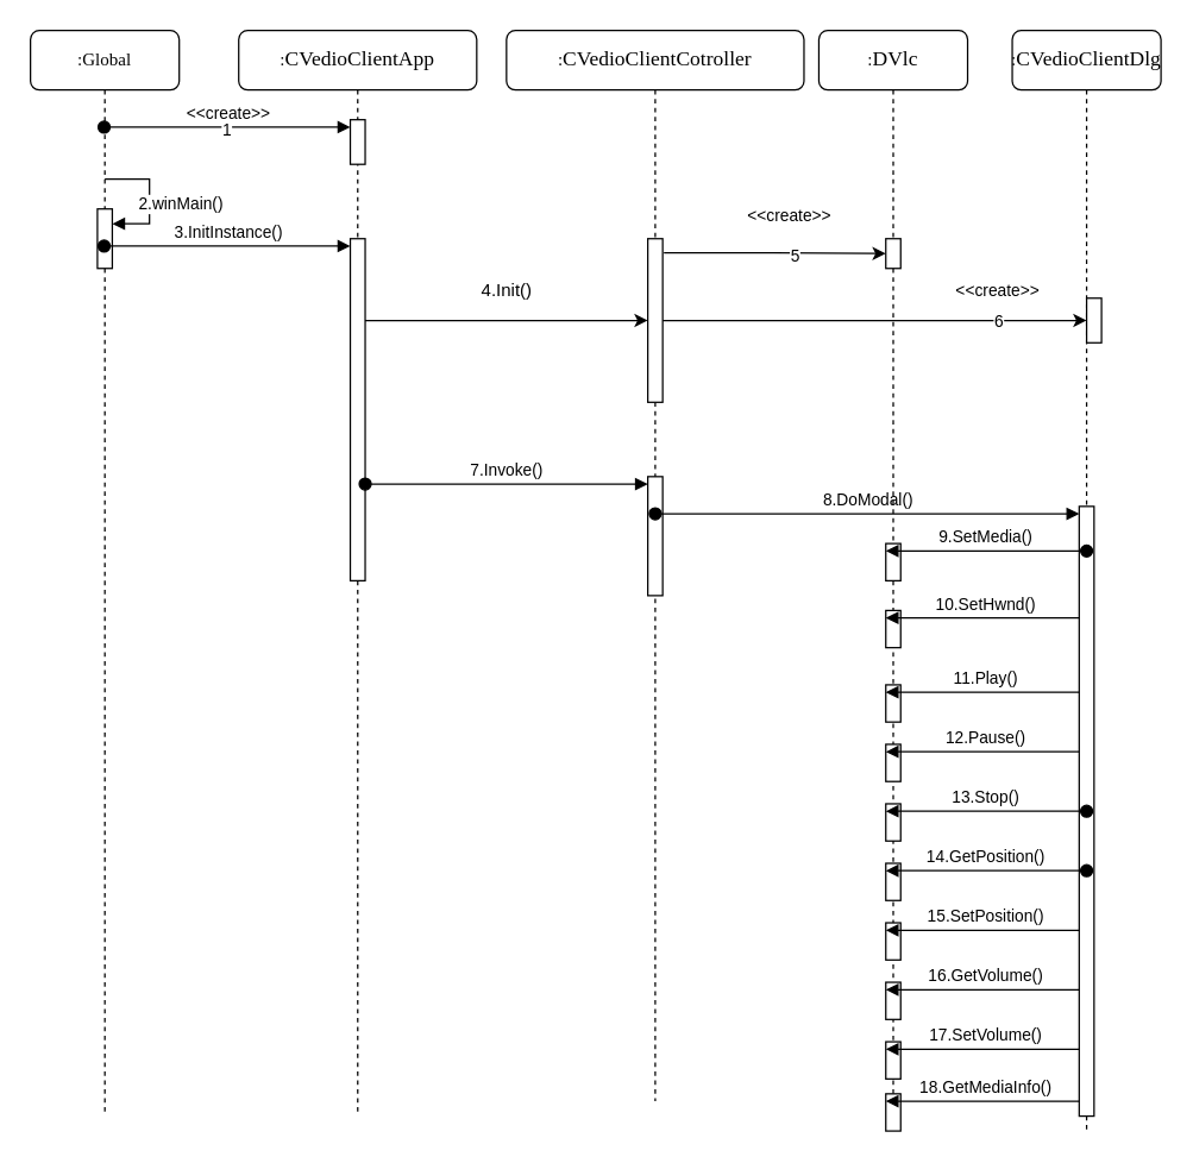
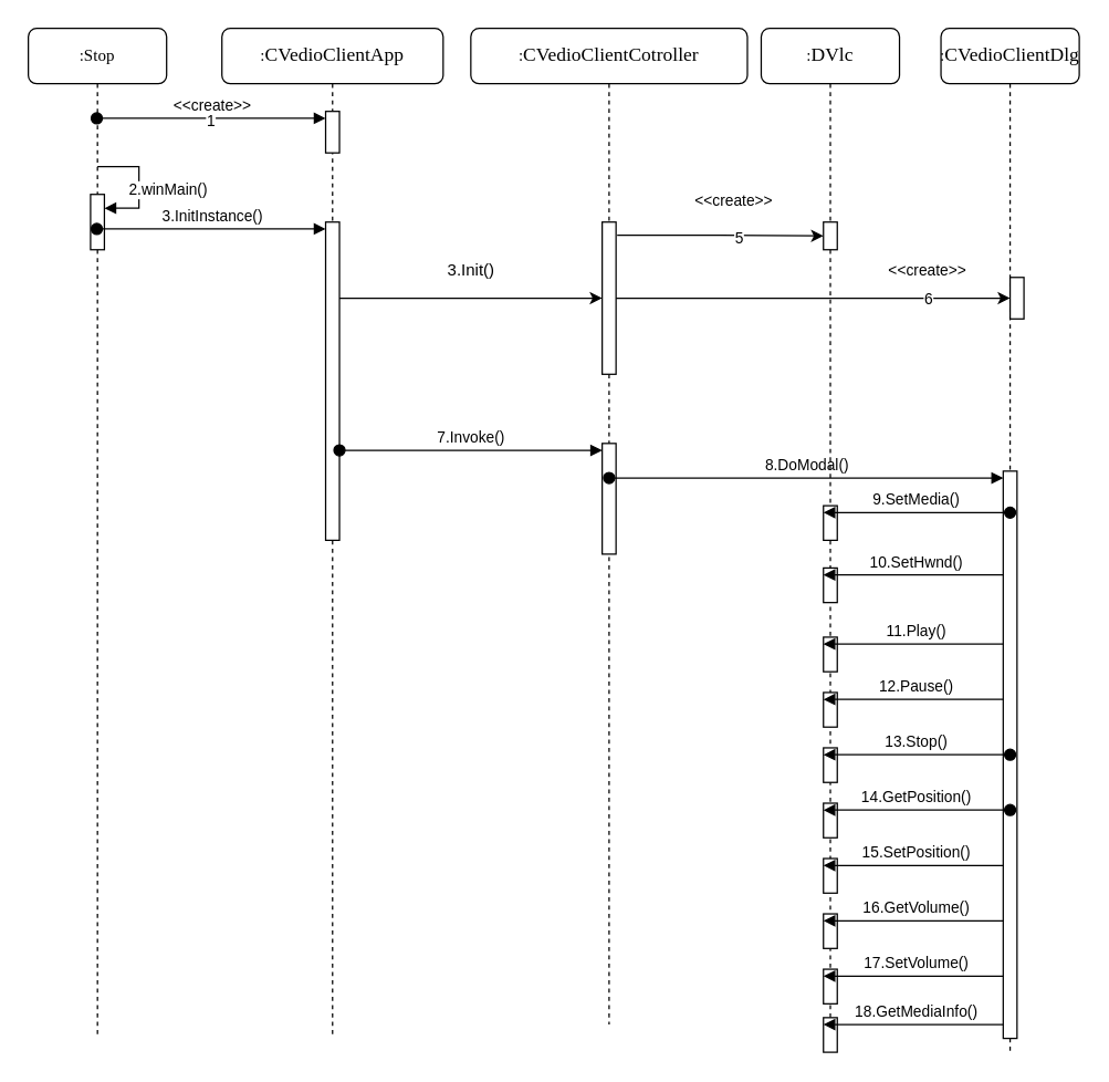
  <mxCell id="0" />
  <mxCell id="1" parent="0" />
  <mxCell id="2" value=":&lt;span style=&quot;font-family: Calibri; font-size: 10.5pt; background-color: initial;&quot;&gt;CVedioClientApp&lt;/span&gt;" style="shape=umlLifeline;perimeter=lifelinePerimeter;whiteSpace=wrap;html=1;container=1;collapsible=0;recursiveResize=0;outlineConnect=0;rounded=1;shadow=0;comic=0;labelBackgroundColor=none;strokeWidth=1;fontFamily=Verdana;fontSize=12;align=center;" parent="1" vertex="1"><mxGeometry x="160" y="20" width="160" height="730" as="geometry" /></mxCell>
  <mxCell id="3" value="" style="html=1;points=[[0,0,0,0,5],[0,1,0,0,-5],[1,0,0,0,5],[1,1,0,0,-5]];perimeter=orthogonalPerimeter;outlineConnect=0;targetShapes=umlLifeline;portConstraint=eastwest;newEdgeStyle={&quot;curved&quot;:0,&quot;rounded&quot;:0};" vertex="1" parent="2"><mxGeometry x="75" y="60" width="10" height="30" as="geometry" /></mxCell>
  <mxCell id="4" value="" style="html=1;points=[[0,0,0,0,5],[0,1,0,0,-5],[1,0,0,0,5],[1,1,0,0,-5]];perimeter=orthogonalPerimeter;outlineConnect=0;targetShapes=umlLifeline;portConstraint=eastwest;newEdgeStyle={&quot;curved&quot;:0,&quot;rounded&quot;:0};" vertex="1" parent="2"><mxGeometry x="75" y="140" width="10" height="230" as="geometry" /></mxCell>
  <mxCell id="5" value="7.Invoke()" style="html=1;verticalAlign=bottom;startArrow=oval;endArrow=block;startSize=8;curved=0;rounded=0;entryX=0;entryY=0;entryDx=0;entryDy=5;" edge="1" target="10" parent="2"><mxGeometry relative="1" as="geometry"><mxPoint x="85" y="305" as="sourcePoint" /></mxGeometry></mxCell>
  <mxCell id="6" value=":&lt;span style=&quot;font-family: Calibri; font-size: 10.5pt; background-color: initial;&quot;&gt;CVedioClientCotroller&lt;/span&gt;" style="shape=umlLifeline;perimeter=lifelinePerimeter;whiteSpace=wrap;html=1;container=1;collapsible=0;recursiveResize=0;outlineConnect=0;rounded=1;shadow=0;comic=0;labelBackgroundColor=none;strokeWidth=1;fontFamily=Verdana;fontSize=12;align=center;" parent="1" vertex="1"><mxGeometry x="340" y="20" width="200" height="720" as="geometry" /></mxCell>
  <mxCell id="7" value="" style="html=1;points=[[0,0,0,0,5],[0,1,0,0,-5],[1,0,0,0,5],[1,1,0,0,-5]];perimeter=orthogonalPerimeter;outlineConnect=0;targetShapes=umlLifeline;portConstraint=eastwest;newEdgeStyle={&quot;curved&quot;:0,&quot;rounded&quot;:0};" vertex="1" parent="6"><mxGeometry x="95" y="140" width="10" height="110" as="geometry" /></mxCell>
- <mxCell id="8" value="4.Init()" style="text;html=1;align=center;verticalAlign=middle;resizable=0;points=[];autosize=1;strokeColor=none;fillColor=none;" vertex="1" parent="6"><mxGeometry x="-30" y="160" width="60" height="30" as="geometry" /></mxCell>
+ <mxCell id="8" value="3.Init()" style="text;html=1;align=center;verticalAlign=middle;resizable=0;points=[];autosize=1;strokeColor=none;fillColor=none;" vertex="1" parent="6"><mxGeometry x="-30" y="160" width="60" height="30" as="geometry" /></mxCell>
  <mxCell id="9" value="&lt;span style=&quot;font-size: 11px; background-color: rgb(255, 255, 255);&quot;&gt;&amp;lt;&amp;lt;create&amp;gt;&amp;gt;&lt;/span&gt;" style="text;html=1;align=center;verticalAlign=middle;resizable=0;points=[];autosize=1;strokeColor=none;fillColor=none;" vertex="1" parent="6"><mxGeometry x="150" y="110" width="80" height="30" as="geometry" /></mxCell>
  <mxCell id="10" value="" style="html=1;points=[[0,0,0,0,5],[0,1,0,0,-5],[1,0,0,0,5],[1,1,0,0,-5]];perimeter=orthogonalPerimeter;outlineConnect=0;targetShapes=umlLifeline;portConstraint=eastwest;newEdgeStyle={&quot;curved&quot;:0,&quot;rounded&quot;:0};" vertex="1" parent="6"><mxGeometry x="95" y="300" width="10" height="80" as="geometry" /></mxCell>
  <mxCell id="11" value="8.DoModal()" style="html=1;verticalAlign=bottom;startArrow=oval;endArrow=block;startSize=8;curved=0;rounded=0;entryX=0;entryY=0;entryDx=0;entryDy=5;" edge="1" target="31" parent="6"><mxGeometry relative="1" as="geometry"><mxPoint x="100" y="325" as="sourcePoint" /></mxGeometry></mxCell>
  <mxCell id="12" value=":&lt;span style=&quot;font-family: Calibri; font-size: 10.5pt; background-color: initial;&quot;&gt;DVlc&lt;/span&gt;" style="shape=umlLifeline;perimeter=lifelinePerimeter;whiteSpace=wrap;html=1;container=1;collapsible=0;recursiveResize=0;outlineConnect=0;rounded=1;shadow=0;comic=0;labelBackgroundColor=none;strokeWidth=1;fontFamily=Verdana;fontSize=12;align=center;" parent="1" vertex="1"><mxGeometry x="550" y="20" width="100" height="740" as="geometry" /></mxCell>
  <mxCell id="13" value="" style="html=1;points=[[0,0,0,0,5],[0,1,0,0,-5],[1,0,0,0,5],[1,1,0,0,-5]];perimeter=orthogonalPerimeter;outlineConnect=0;targetShapes=umlLifeline;portConstraint=eastwest;newEdgeStyle={&quot;curved&quot;:0,&quot;rounded&quot;:0};" vertex="1" parent="12"><mxGeometry x="45" y="140" width="10" height="20" as="geometry" /></mxCell>
  <mxCell id="14" value="" style="html=1;points=[[0,0,0,0,5],[0,1,0,0,-5],[1,0,0,0,5],[1,1,0,0,-5]];perimeter=orthogonalPerimeter;outlineConnect=0;targetShapes=umlLifeline;portConstraint=eastwest;newEdgeStyle={&quot;curved&quot;:0,&quot;rounded&quot;:0};" vertex="1" parent="12"><mxGeometry x="45" y="345" width="10" height="25" as="geometry" /></mxCell>
  <mxCell id="15" value="" style="html=1;points=[[0,0,0,0,5],[0,1,0,0,-5],[1,0,0,0,5],[1,1,0,0,-5]];perimeter=orthogonalPerimeter;outlineConnect=0;targetShapes=umlLifeline;portConstraint=eastwest;newEdgeStyle={&quot;curved&quot;:0,&quot;rounded&quot;:0};" vertex="1" parent="12"><mxGeometry x="45" y="390" width="10" height="25" as="geometry" /></mxCell>
  <mxCell id="16" value="10.SetHwnd()" style="html=1;verticalAlign=bottom;startArrow=oval;endArrow=block;startSize=8;curved=0;rounded=0;entryX=0;entryY=0;entryDx=0;entryDy=5;" edge="1" parent="12" target="15"><mxGeometry relative="1" as="geometry"><mxPoint x="180" y="395" as="sourcePoint" /></mxGeometry></mxCell>
  <mxCell id="17" value="" style="html=1;points=[[0,0,0,0,5],[0,1,0,0,-5],[1,0,0,0,5],[1,1,0,0,-5]];perimeter=orthogonalPerimeter;outlineConnect=0;targetShapes=umlLifeline;portConstraint=eastwest;newEdgeStyle={&quot;curved&quot;:0,&quot;rounded&quot;:0};" vertex="1" parent="12"><mxGeometry x="45" y="440" width="10" height="25" as="geometry" /></mxCell>
  <mxCell id="18" value="11.Play()" style="html=1;verticalAlign=bottom;startArrow=oval;endArrow=block;startSize=8;curved=0;rounded=0;entryX=0;entryY=0;entryDx=0;entryDy=5;" edge="1" parent="12" target="17"><mxGeometry relative="1" as="geometry"><mxPoint x="180" y="445" as="sourcePoint" /></mxGeometry></mxCell>
  <mxCell id="19" value="" style="html=1;points=[[0,0,0,0,5],[0,1,0,0,-5],[1,0,0,0,5],[1,1,0,0,-5]];perimeter=orthogonalPerimeter;outlineConnect=0;targetShapes=umlLifeline;portConstraint=eastwest;newEdgeStyle={&quot;curved&quot;:0,&quot;rounded&quot;:0};" vertex="1" parent="12"><mxGeometry x="45" y="480" width="10" height="25" as="geometry" /></mxCell>
  <mxCell id="20" value="12.Pause()" style="html=1;verticalAlign=bottom;startArrow=oval;endArrow=block;startSize=8;curved=0;rounded=0;entryX=0;entryY=0;entryDx=0;entryDy=5;" edge="1" parent="12" target="19"><mxGeometry relative="1" as="geometry"><mxPoint x="180" y="485" as="sourcePoint" /></mxGeometry></mxCell>
  <mxCell id="21" value="" style="html=1;points=[[0,0,0,0,5],[0,1,0,0,-5],[1,0,0,0,5],[1,1,0,0,-5]];perimeter=orthogonalPerimeter;outlineConnect=0;targetShapes=umlLifeline;portConstraint=eastwest;newEdgeStyle={&quot;curved&quot;:0,&quot;rounded&quot;:0};" vertex="1" parent="12"><mxGeometry x="45" y="600" width="10" height="25" as="geometry" /></mxCell>
  <mxCell id="22" value="15.SetPosition()" style="html=1;verticalAlign=bottom;startArrow=oval;endArrow=block;startSize=8;curved=0;rounded=0;entryX=0;entryY=0;entryDx=0;entryDy=5;" edge="1" parent="12" target="21"><mxGeometry relative="1" as="geometry"><mxPoint x="180" y="605" as="sourcePoint" /></mxGeometry></mxCell>
  <mxCell id="23" value="" style="html=1;points=[[0,0,0,0,5],[0,1,0,0,-5],[1,0,0,0,5],[1,1,0,0,-5]];perimeter=orthogonalPerimeter;outlineConnect=0;targetShapes=umlLifeline;portConstraint=eastwest;newEdgeStyle={&quot;curved&quot;:0,&quot;rounded&quot;:0};" vertex="1" parent="12"><mxGeometry x="45" y="640" width="10" height="25" as="geometry" /></mxCell>
  <mxCell id="24" value="16.GetVolume()" style="html=1;verticalAlign=bottom;startArrow=oval;endArrow=block;startSize=8;curved=0;rounded=0;entryX=0;entryY=0;entryDx=0;entryDy=5;" edge="1" parent="12" target="23"><mxGeometry relative="1" as="geometry"><mxPoint x="180" y="645" as="sourcePoint" /></mxGeometry></mxCell>
  <mxCell id="25" value="" style="html=1;points=[[0,0,0,0,5],[0,1,0,0,-5],[1,0,0,0,5],[1,1,0,0,-5]];perimeter=orthogonalPerimeter;outlineConnect=0;targetShapes=umlLifeline;portConstraint=eastwest;newEdgeStyle={&quot;curved&quot;:0,&quot;rounded&quot;:0};" vertex="1" parent="12"><mxGeometry x="45" y="680" width="10" height="25" as="geometry" /></mxCell>
  <mxCell id="26" value="17.SetVolume()" style="html=1;verticalAlign=bottom;startArrow=oval;endArrow=block;startSize=8;curved=0;rounded=0;entryX=0;entryY=0;entryDx=0;entryDy=5;" edge="1" parent="12" target="25"><mxGeometry relative="1" as="geometry"><mxPoint x="180" y="685" as="sourcePoint" /></mxGeometry></mxCell>
  <mxCell id="27" value="" style="html=1;points=[[0,0,0,0,5],[0,1,0,0,-5],[1,0,0,0,5],[1,1,0,0,-5]];perimeter=orthogonalPerimeter;outlineConnect=0;targetShapes=umlLifeline;portConstraint=eastwest;newEdgeStyle={&quot;curved&quot;:0,&quot;rounded&quot;:0};" vertex="1" parent="12"><mxGeometry x="45" y="715" width="10" height="25" as="geometry" /></mxCell>
  <mxCell id="28" value="18.GetMediaInfo()" style="html=1;verticalAlign=bottom;startArrow=oval;endArrow=block;startSize=8;curved=0;rounded=0;entryX=0;entryY=0;entryDx=0;entryDy=5;" edge="1" parent="12" target="27"><mxGeometry relative="1" as="geometry"><mxPoint x="180" y="720" as="sourcePoint" /></mxGeometry></mxCell>
  <mxCell id="29" value=":&lt;span style=&quot;font-family: Calibri; font-size: 10.5pt; background-color: initial;&quot;&gt;CVedioClientDlg&lt;/span&gt;" style="shape=umlLifeline;perimeter=lifelinePerimeter;whiteSpace=wrap;html=1;container=1;collapsible=0;recursiveResize=0;outlineConnect=0;rounded=1;shadow=0;comic=0;labelBackgroundColor=none;strokeWidth=1;fontFamily=Verdana;fontSize=12;align=center;" parent="1" vertex="1"><mxGeometry x="680" y="20" width="100" height="740" as="geometry" /></mxCell>
  <mxCell id="30" value="" style="html=1;points=[[0,0,0,0,5],[0,1,0,0,-5],[1,0,0,0,5],[1,1,0,0,-5]];perimeter=orthogonalPerimeter;outlineConnect=0;targetShapes=umlLifeline;portConstraint=eastwest;newEdgeStyle={&quot;curved&quot;:0,&quot;rounded&quot;:0};" vertex="1" parent="29"><mxGeometry x="50" y="180" width="10" height="30" as="geometry" /></mxCell>
  <mxCell id="31" value="" style="html=1;points=[[0,0,0,0,5],[0,1,0,0,-5],[1,0,0,0,5],[1,1,0,0,-5]];perimeter=orthogonalPerimeter;outlineConnect=0;targetShapes=umlLifeline;portConstraint=eastwest;newEdgeStyle={&quot;curved&quot;:0,&quot;rounded&quot;:0};" vertex="1" parent="29"><mxGeometry x="45" y="320" width="10" height="410" as="geometry" /></mxCell>
  <mxCell id="32" value="" style="html=1;points=[[0,0,0,0,5],[0,1,0,0,-5],[1,0,0,0,5],[1,1,0,0,-5]];perimeter=orthogonalPerimeter;outlineConnect=0;targetShapes=umlLifeline;portConstraint=eastwest;newEdgeStyle={&quot;curved&quot;:0,&quot;rounded&quot;:0};" vertex="1" parent="29"><mxGeometry x="-85" y="520" width="10" height="25" as="geometry" /></mxCell>
  <mxCell id="33" value="13.Stop()" style="html=1;verticalAlign=bottom;startArrow=oval;endArrow=block;startSize=8;curved=0;rounded=0;entryX=0;entryY=0;entryDx=0;entryDy=5;" edge="1" parent="29" target="32"><mxGeometry relative="1" as="geometry"><mxPoint x="50" y="525" as="sourcePoint" /></mxGeometry></mxCell>
  <mxCell id="34" value="" style="html=1;points=[[0,0,0,0,5],[0,1,0,0,-5],[1,0,0,0,5],[1,1,0,0,-5]];perimeter=orthogonalPerimeter;outlineConnect=0;targetShapes=umlLifeline;portConstraint=eastwest;newEdgeStyle={&quot;curved&quot;:0,&quot;rounded&quot;:0};" vertex="1" parent="29"><mxGeometry x="-85" y="560" width="10" height="25" as="geometry" /></mxCell>
  <mxCell id="35" value="14.GetPosition()" style="html=1;verticalAlign=bottom;startArrow=oval;endArrow=block;startSize=8;curved=0;rounded=0;entryX=0;entryY=0;entryDx=0;entryDy=5;" edge="1" parent="29" target="34"><mxGeometry relative="1" as="geometry"><mxPoint x="50" y="565" as="sourcePoint" /></mxGeometry></mxCell>
- <mxCell id="36" value=":Global" style="shape=umlLifeline;perimeter=lifelinePerimeter;whiteSpace=wrap;html=1;container=1;collapsible=0;recursiveResize=0;outlineConnect=0;rounded=1;shadow=0;comic=0;labelBackgroundColor=none;strokeWidth=1;fontFamily=Verdana;fontSize=12;align=center;" parent="1" vertex="1"><mxGeometry x="20" y="20" width="100" height="730" as="geometry" /></mxCell>
+ <mxCell id="36" value=":Stop" style="shape=umlLifeline;perimeter=lifelinePerimeter;whiteSpace=wrap;html=1;container=1;collapsible=0;recursiveResize=0;outlineConnect=0;rounded=1;shadow=0;comic=0;labelBackgroundColor=none;strokeWidth=1;fontFamily=Verdana;fontSize=12;align=center;" parent="1" vertex="1"><mxGeometry x="20" y="20" width="100" height="730" as="geometry" /></mxCell>
  <mxCell id="37" value="" style="html=1;points=[[0,0,0,0,5],[0,1,0,0,-5],[1,0,0,0,5],[1,1,0,0,-5]];perimeter=orthogonalPerimeter;outlineConnect=0;targetShapes=umlLifeline;portConstraint=eastwest;newEdgeStyle={&quot;curved&quot;:0,&quot;rounded&quot;:0};" vertex="1" parent="36"><mxGeometry x="45" y="120" width="10" height="40" as="geometry" /></mxCell>
  <mxCell id="38" value="" style="html=1;align=left;spacingLeft=2;endArrow=block;rounded=0;edgeStyle=orthogonalEdgeStyle;curved=0;rounded=0;" edge="1" target="37" parent="36"><mxGeometry relative="1" as="geometry"><mxPoint x="50" y="100" as="sourcePoint" /><Array as="points"><mxPoint x="80" y="130" /></Array></mxGeometry></mxCell>
  <mxCell id="39" value="2.winMain()" style="edgeLabel;html=1;align=center;verticalAlign=middle;resizable=0;points=[];" vertex="1" connectable="0" parent="38"><mxGeometry x="0.082" y="-3" relative="1" as="geometry"><mxPoint x="23" as="offset" /></mxGeometry></mxCell>
  <mxCell id="40" value="&amp;lt;&amp;lt;create&amp;gt;&amp;gt;" style="html=1;verticalAlign=bottom;startArrow=oval;endArrow=block;startSize=8;curved=0;rounded=0;entryX=0;entryY=0;entryDx=0;entryDy=5;" edge="1" target="3" parent="1" source="36"><mxGeometry relative="1" as="geometry"><mxPoint x="135" y="85" as="sourcePoint" /></mxGeometry></mxCell>
  <mxCell id="41" value="1" style="edgeLabel;html=1;align=center;verticalAlign=middle;resizable=0;points=[];" vertex="1" connectable="0" parent="40"><mxGeometry x="-0.018" y="-1" relative="1" as="geometry"><mxPoint x="1" as="offset" /></mxGeometry></mxCell>
  <mxCell id="42" value="3.InitInstance()" style="html=1;verticalAlign=bottom;startArrow=oval;endArrow=block;startSize=8;curved=0;rounded=0;entryX=0;entryY=0;entryDx=0;entryDy=5;" edge="1" target="4" parent="1" source="36"><mxGeometry relative="1" as="geometry"><mxPoint x="135" y="165" as="sourcePoint" /></mxGeometry></mxCell>
  <mxCell id="43" value="" style="edgeStyle=orthogonalEdgeStyle;rounded=0;orthogonalLoop=1;jettySize=auto;html=1;curved=0;" edge="1" parent="1" source="4" target="7"><mxGeometry relative="1" as="geometry"><mxPoint x="270" y="221" as="sourcePoint" /><mxPoint x="410" y="170" as="targetPoint" /><Array as="points"><mxPoint x="280" y="215" /><mxPoint x="280" y="215" /></Array></mxGeometry></mxCell>
  <mxCell id="44" value="" style="edgeStyle=orthogonalEdgeStyle;rounded=0;orthogonalLoop=1;jettySize=auto;html=1;curved=0;exitX=1.083;exitY=0.087;exitDx=0;exitDy=0;exitPerimeter=0;" edge="1" parent="1" source="7" target="13"><mxGeometry relative="1" as="geometry"><mxPoint x="500" y="170" as="sourcePoint" /><mxPoint x="595.01" y="170" as="targetPoint" /><Array as="points" /></mxGeometry></mxCell>
  <mxCell id="45" value="5" style="edgeLabel;html=1;align=center;verticalAlign=middle;resizable=0;points=[];" vertex="1" connectable="0" parent="44"><mxGeometry x="0.176" y="-1" relative="1" as="geometry"><mxPoint as="offset" /></mxGeometry></mxCell>
  <mxCell id="46" value="" style="edgeStyle=orthogonalEdgeStyle;rounded=0;orthogonalLoop=1;jettySize=auto;html=1;curved=0;" edge="1" parent="1" source="7" target="30"><mxGeometry relative="1" as="geometry" /></mxCell>
  <mxCell id="47" value="6" style="edgeLabel;html=1;align=center;verticalAlign=middle;resizable=0;points=[];" vertex="1" connectable="0" parent="46"><mxGeometry x="0.577" relative="1" as="geometry"><mxPoint as="offset" /></mxGeometry></mxCell>
  <mxCell id="48" value="&lt;span style=&quot;font-size: 11px; background-color: rgb(255, 255, 255);&quot;&gt;&amp;lt;&amp;lt;create&amp;gt;&amp;gt;&lt;/span&gt;" style="text;html=1;align=center;verticalAlign=middle;resizable=0;points=[];autosize=1;strokeColor=none;fillColor=none;" vertex="1" parent="1"><mxGeometry x="630" y="180" width="80" height="30" as="geometry" /></mxCell>
  <mxCell id="49" value="9.SetMedia()" style="html=1;verticalAlign=bottom;startArrow=oval;endArrow=block;startSize=8;curved=0;rounded=0;entryX=0;entryY=0;entryDx=0;entryDy=5;" edge="1" target="14" parent="1"><mxGeometry relative="1" as="geometry"><mxPoint x="730" y="370" as="sourcePoint" /></mxGeometry></mxCell>
